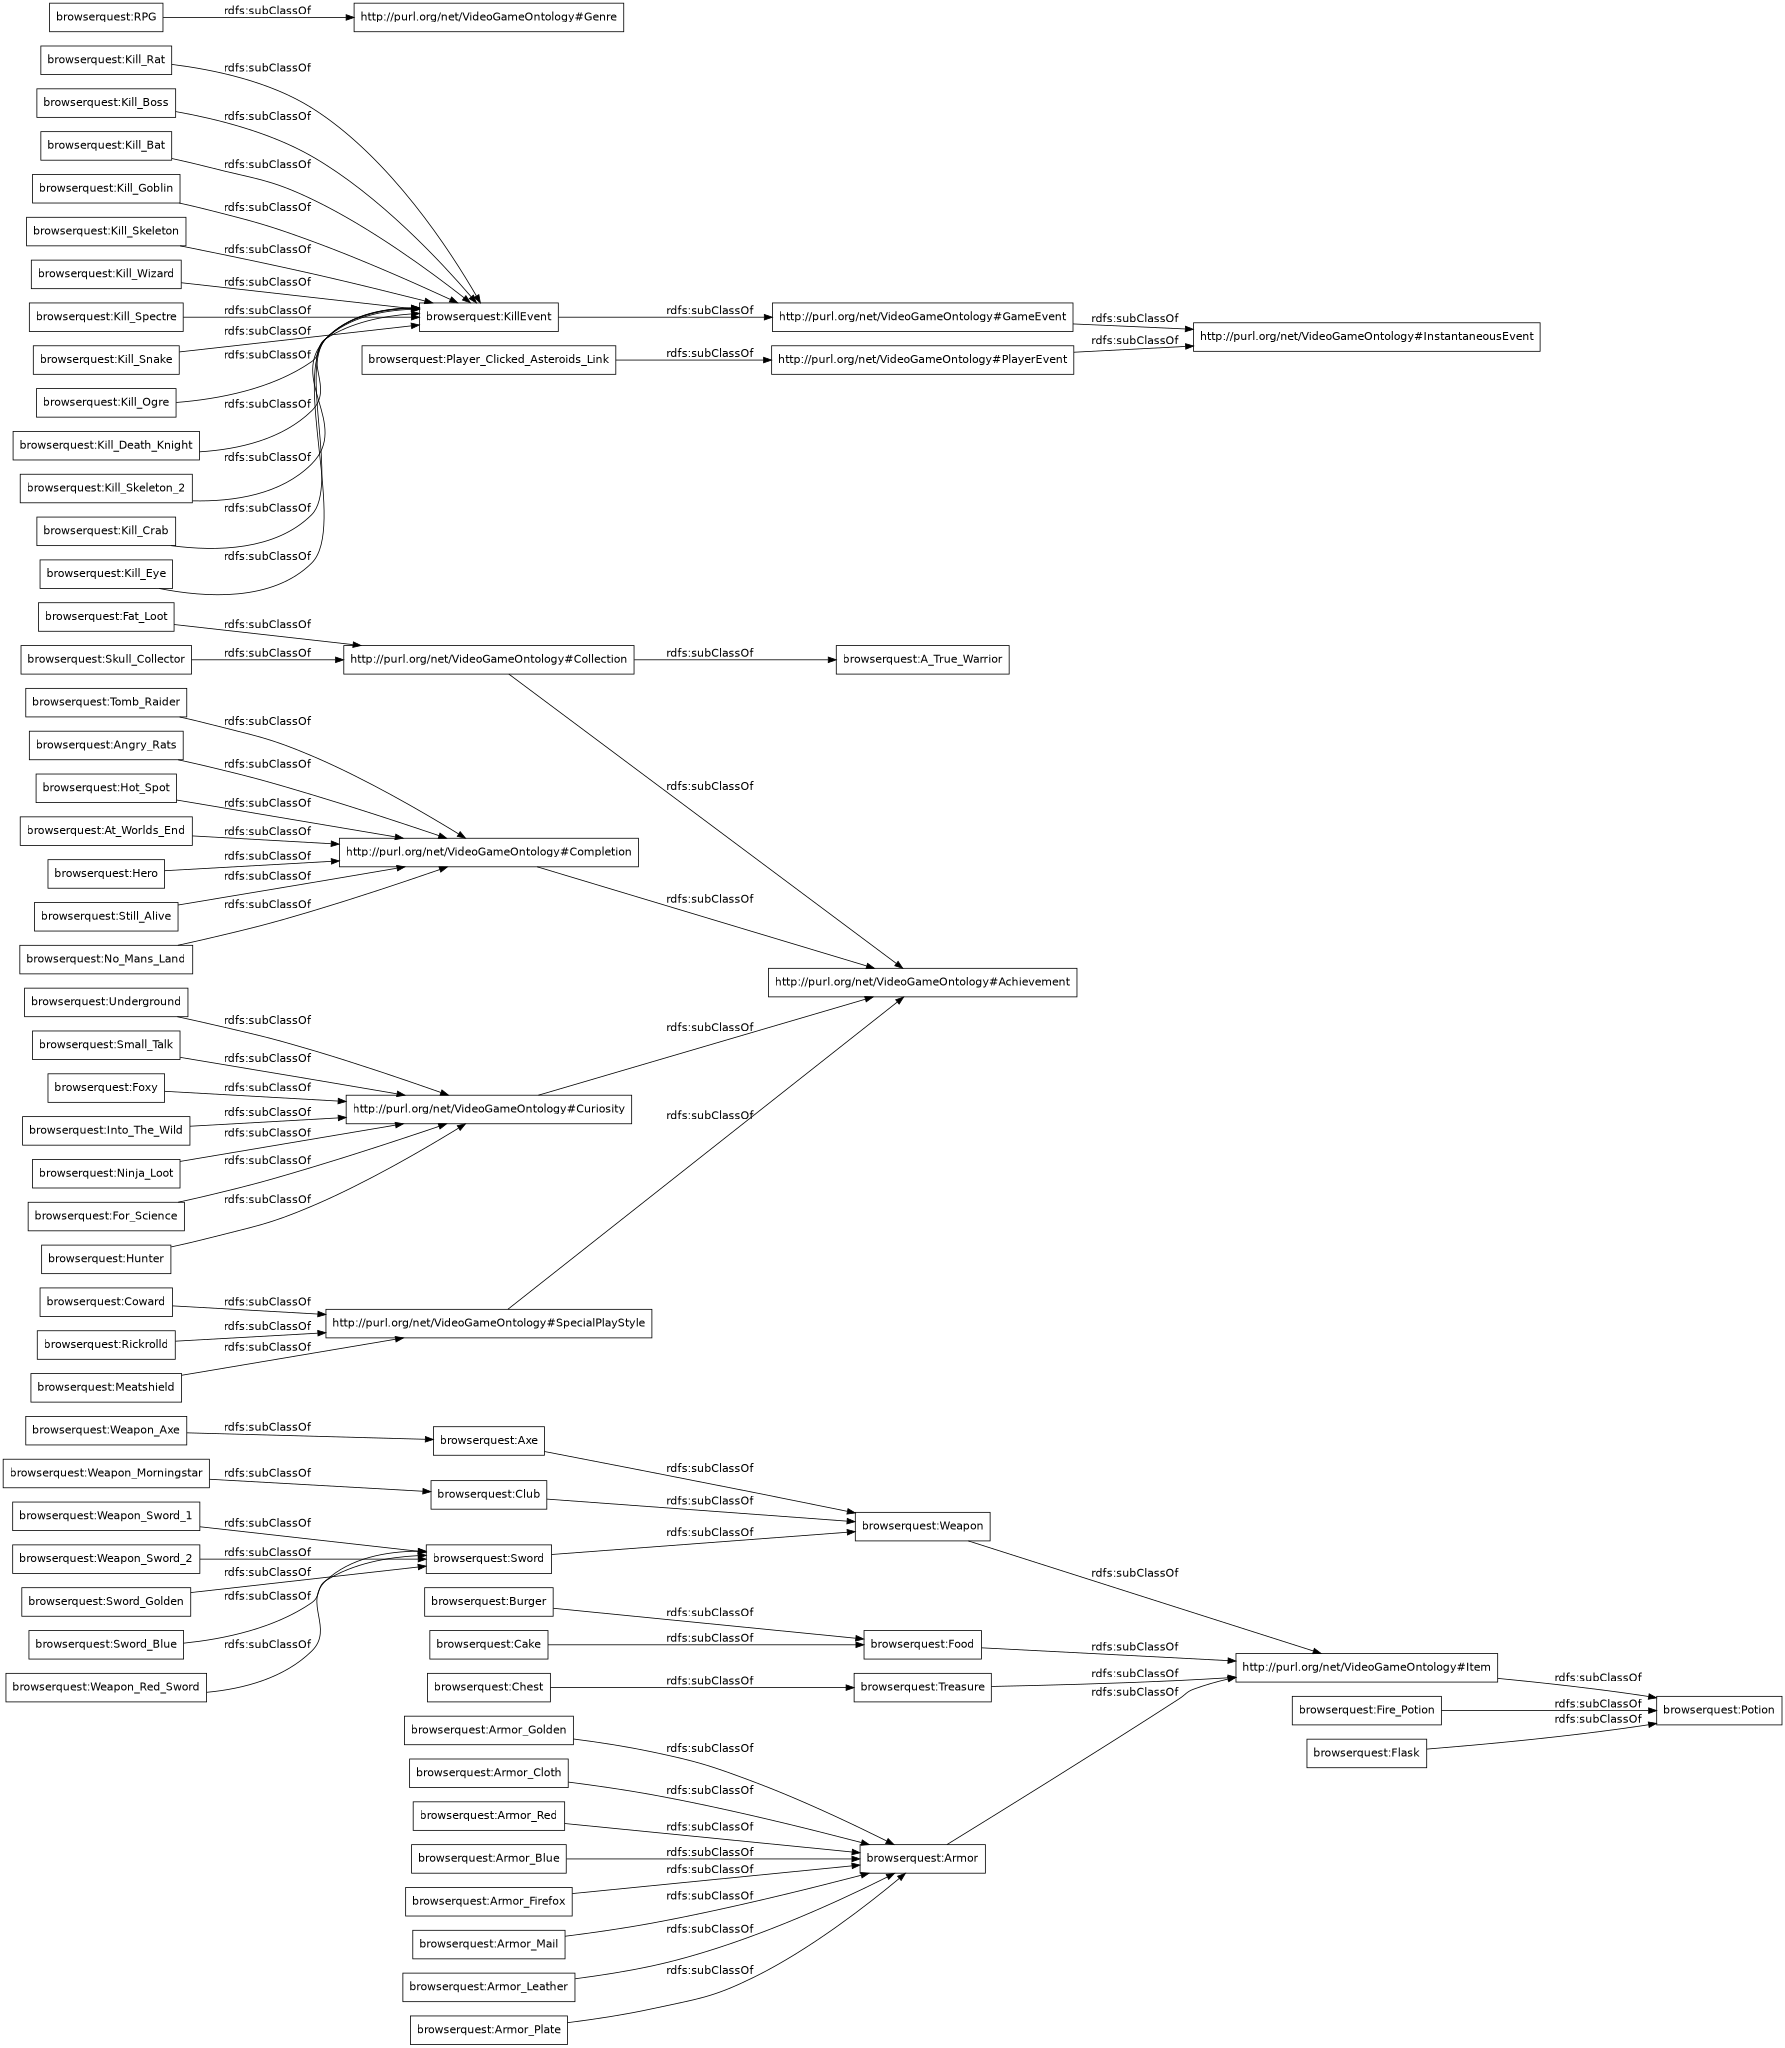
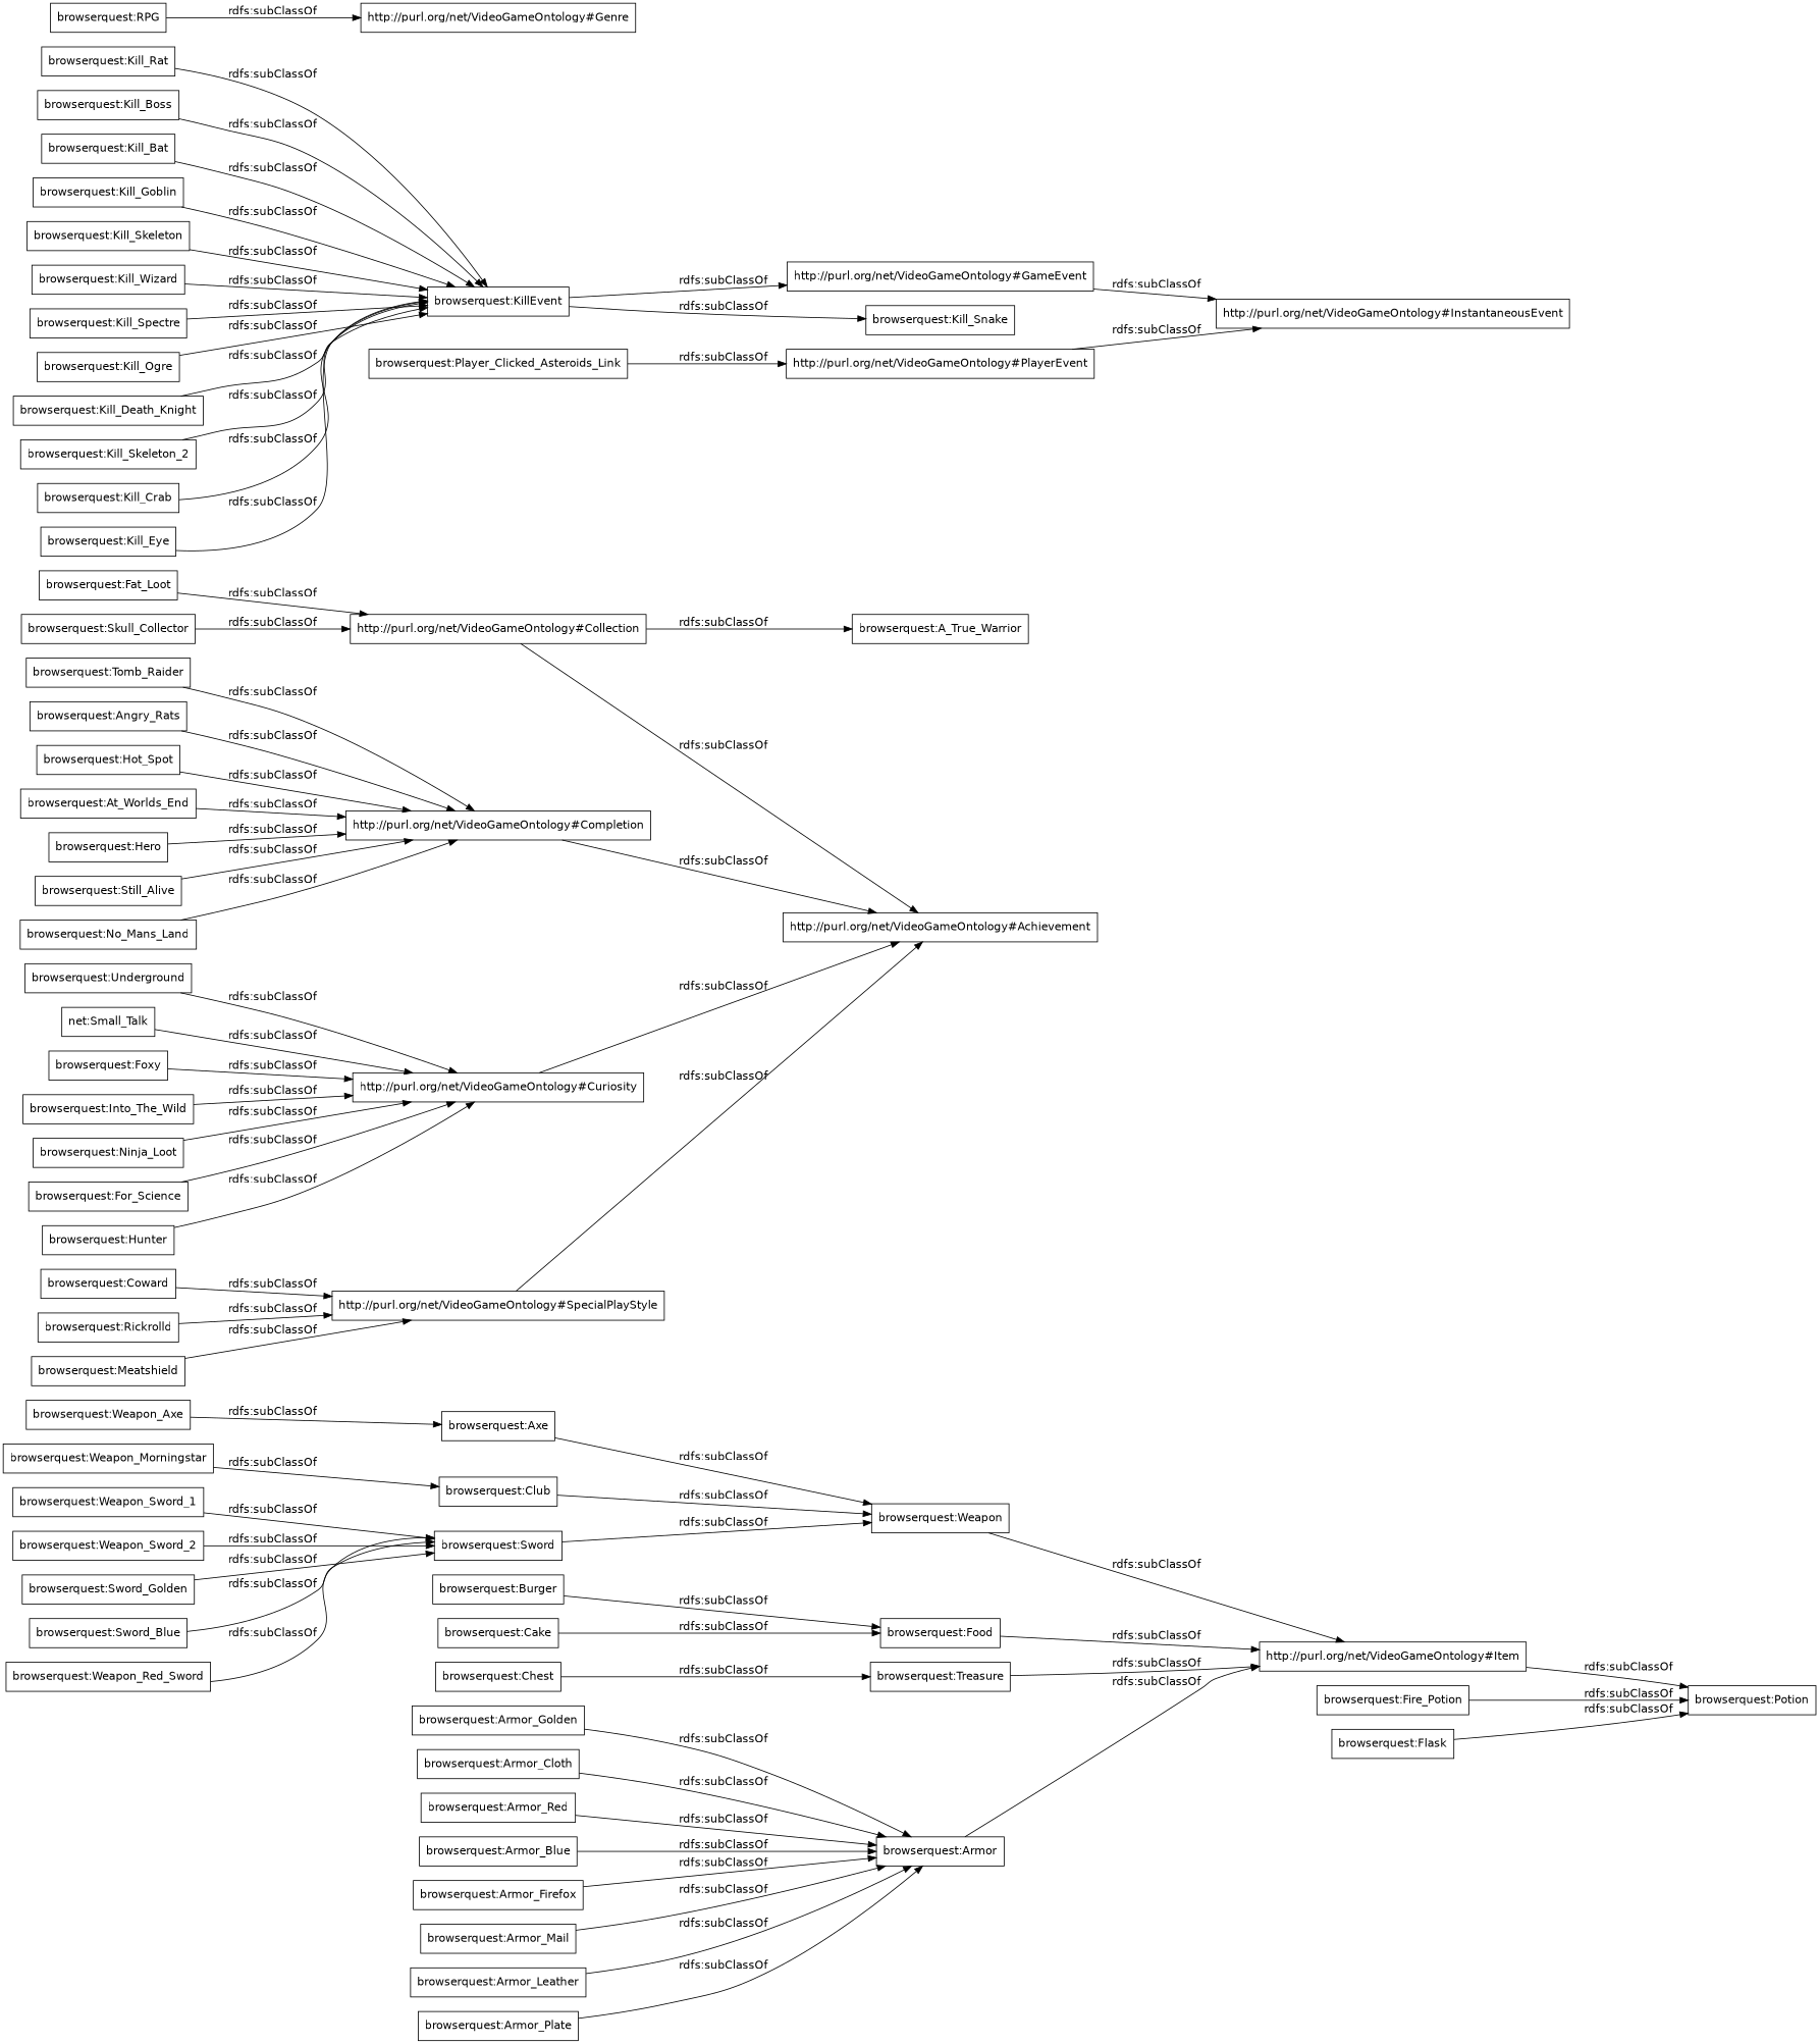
  digraph {
    fontname="DejaVu Sans"
    rankdir=LR
    node [color=black fontname="DejaVu Sans" shape=rectangle]
    edge [fontname="DejaVu Sans"]
    "browserquest:Armor_Golden"
    "browserquest:Armor"
    "http://purl.org/net/VideoGameOntology#Item"
    "browserquest:Fat_Loot"
    "http://purl.org/net/VideoGameOntology#Collection"
    "http://purl.org/net/VideoGameOntology#Achievement"
    "browserquest:A_True_Warrior"
    "browserquest:Kill_Rat"
    "browserquest:KillEvent"
    "http://purl.org/net/VideoGameOntology#GameEvent"
    "browserquest:Weapon_Sword_1"
    "browserquest:Sword"
    "browserquest:Weapon"
    "browserquest:Kill_Boss"
    "browserquest:Armor_Plate"
    "browserquest:Kill_Bat"
    "browserquest:Tomb_Raider"
    "http://purl.org/net/VideoGameOntology#Completion"
    "browserquest:Angry_Rats"
    "browserquest:Armor_Cloth"
    "browserquest:Fire_Potion"
    "browserquest:Potion"
    "browserquest:Kill_Goblin"
    "browserquest:Underground"
    "http://purl.org/net/VideoGameOntology#Curiosity"
    "browserquest:Coward"
    "http://purl.org/net/VideoGameOntology#SpecialPlayStyle"
    "browserquest:Weapon_Sword_2"
    "browserquest:Rickrolld"
    "browserquest:Kill_Skeleton"
    "browserquest:Armor_Red"
    "browserquest:Hot_Spot"
    "browserquest:Weapon_Axe"
    "browserquest:Axe"
-   "browserquest:Small_Talk"
+   "browserquest:Small_Talk" [label="net:Small_Talk"]
    "browserquest:At_Worlds_End"
    "browserquest:Kill_Wizard"
    "browserquest:RPG"
    "http://purl.org/net/VideoGameOntology#Genre"
    "browserquest:Sword_Golden"
    "browserquest:Food"
    "browserquest:Kill_Spectre"
    "browserquest:Foxy"
    "browserquest:Club"
    "browserquest:Player_Clicked_Asteroids_Link"
    "http://purl.org/net/VideoGameOntology#PlayerEvent"
    "http://purl.org/net/VideoGameOntology#InstantaneousEvent"
    "browserquest:Flask"
    "browserquest:Kill_Snake"
    "browserquest:Weapon_Morningstar"
    "browserquest:Into_The_Wild"
    "browserquest:Kill_Ogre"
    "browserquest:Kill_Death_Knight"
    "browserquest:Chest"
    "browserquest:Treasure"
    "browserquest:Ninja_Loot"
    "browserquest:Armor_Blue"
    "browserquest:Hero"
    "browserquest:Sword_Blue"
    "browserquest:Still_Alive"
    "browserquest:Skull_Collector"
    "browserquest:Kill_Skeleton_2"
    "browserquest:Burger"
    "browserquest:Armor_Firefox"
    "browserquest:Cake"
    "browserquest:Armor_Mail"
    "browserquest:For_Science"
    "browserquest:Meatshield"
    "browserquest:Kill_Crab"
    "browserquest:Weapon_Red_Sword"
    "browserquest:Armor_Leather"
    "browserquest:Kill_Eye"
    "browserquest:Hunter"
    "browserquest:No_Mans_Land"
    "browserquest:Armor_Golden" -> "browserquest:Armor" [label="rdfs:subClassOf"]
    "browserquest:Armor" -> "http://purl.org/net/VideoGameOntology#Item" [label="rdfs:subClassOf"]
    "http://purl.org/net/VideoGameOntology#Item" -> "browserquest:Potion" [label="rdfs:subClassOf"]
    "browserquest:Fat_Loot" -> "http://purl.org/net/VideoGameOntology#Collection" [label="rdfs:subClassOf"]
    "http://purl.org/net/VideoGameOntology#Collection" -> "http://purl.org/net/VideoGameOntology#Achievement" [label="rdfs:subClassOf"]
    "http://purl.org/net/VideoGameOntology#Collection" -> "browserquest:A_True_Warrior" [label="rdfs:subClassOf"]
    "browserquest:Kill_Rat" -> "browserquest:KillEvent" [label="rdfs:subClassOf"]
    "browserquest:KillEvent" -> "http://purl.org/net/VideoGameOntology#GameEvent" [label="rdfs:subClassOf"]
    "http://purl.org/net/VideoGameOntology#GameEvent" -> "http://purl.org/net/VideoGameOntology#InstantaneousEvent" [label="rdfs:subClassOf"]
    "browserquest:Weapon_Sword_1" -> "browserquest:Sword" [label="rdfs:subClassOf"]
    "browserquest:Sword" -> "browserquest:Weapon" [label="rdfs:subClassOf"]
    "browserquest:Weapon" -> "http://purl.org/net/VideoGameOntology#Item" [label="rdfs:subClassOf"]
    "browserquest:Kill_Boss" -> "browserquest:KillEvent" [label="rdfs:subClassOf"]
    "browserquest:Armor_Plate" -> "browserquest:Armor" [label="rdfs:subClassOf"]
    "browserquest:Kill_Bat" -> "browserquest:KillEvent" [label="rdfs:subClassOf"]
    "browserquest:Tomb_Raider" -> "http://purl.org/net/VideoGameOntology#Completion" [label="rdfs:subClassOf"]
    "http://purl.org/net/VideoGameOntology#Completion" -> "http://purl.org/net/VideoGameOntology#Achievement" [label="rdfs:subClassOf"]
    "browserquest:Angry_Rats" -> "http://purl.org/net/VideoGameOntology#Completion" [label="rdfs:subClassOf"]
    "browserquest:Armor_Cloth" -> "browserquest:Armor" [label="rdfs:subClassOf"]
    "browserquest:Fire_Potion" -> "browserquest:Potion" [label="rdfs:subClassOf"]
    "browserquest:Kill_Goblin" -> "browserquest:KillEvent" [label="rdfs:subClassOf"]
    "browserquest:Underground" -> "http://purl.org/net/VideoGameOntology#Curiosity" [label="rdfs:subClassOf"]
    "http://purl.org/net/VideoGameOntology#Curiosity" -> "http://purl.org/net/VideoGameOntology#Achievement" [label="rdfs:subClassOf"]
    "browserquest:Coward" -> "http://purl.org/net/VideoGameOntology#SpecialPlayStyle" [label="rdfs:subClassOf"]
    "http://purl.org/net/VideoGameOntology#SpecialPlayStyle" -> "http://purl.org/net/VideoGameOntology#Achievement" [label="rdfs:subClassOf"]
    "browserquest:Weapon_Sword_2" -> "browserquest:Sword" [label="rdfs:subClassOf"]
    "browserquest:Rickrolld" -> "http://purl.org/net/VideoGameOntology#SpecialPlayStyle" [label="rdfs:subClassOf"]
    "browserquest:Kill_Skeleton" -> "browserquest:KillEvent" [label="rdfs:subClassOf"]
    "browserquest:Armor_Red" -> "browserquest:Armor" [label="rdfs:subClassOf"]
    "browserquest:Hot_Spot" -> "http://purl.org/net/VideoGameOntology#Completion" [label="rdfs:subClassOf"]
    "browserquest:Weapon_Axe" -> "browserquest:Axe" [label="rdfs:subClassOf"]
    "browserquest:Axe" -> "browserquest:Weapon" [label="rdfs:subClassOf"]
    "browserquest:Small_Talk" -> "http://purl.org/net/VideoGameOntology#Curiosity" [label="rdfs:subClassOf"]
    "browserquest:At_Worlds_End" -> "http://purl.org/net/VideoGameOntology#Completion" [label="rdfs:subClassOf"]
    "browserquest:Kill_Wizard" -> "browserquest:KillEvent" [label="rdfs:subClassOf"]
    "browserquest:RPG" -> "http://purl.org/net/VideoGameOntology#Genre" [label="rdfs:subClassOf"]
    "browserquest:Sword_Golden" -> "browserquest:Sword" [label="rdfs:subClassOf"]
    "browserquest:Food" -> "http://purl.org/net/VideoGameOntology#Item" [label="rdfs:subClassOf"]
    "browserquest:Kill_Spectre" -> "browserquest:KillEvent" [label="rdfs:subClassOf"]
    "browserquest:Foxy" -> "http://purl.org/net/VideoGameOntology#Curiosity" [label="rdfs:subClassOf"]
    "browserquest:Club" -> "browserquest:Weapon" [label="rdfs:subClassOf"]
    "browserquest:Player_Clicked_Asteroids_Link" -> "http://purl.org/net/VideoGameOntology#PlayerEvent" [label="rdfs:subClassOf"]
    "http://purl.org/net/VideoGameOntology#PlayerEvent" -> "http://purl.org/net/VideoGameOntology#InstantaneousEvent" [label="rdfs:subClassOf"]
    "browserquest:Flask" -> "browserquest:Potion" [label="rdfs:subClassOf"]
-   "browserquest:Kill_Snake" -> "browserquest:KillEvent" [label="rdfs:subClassOf"]
+   "browserquest:KillEvent" -> "browserquest:Kill_Snake" [label="rdfs:subClassOf"]
    "browserquest:Weapon_Morningstar" -> "browserquest:Club" [label="rdfs:subClassOf"]
    "browserquest:Into_The_Wild" -> "http://purl.org/net/VideoGameOntology#Curiosity" [label="rdfs:subClassOf"]
    "browserquest:Kill_Ogre" -> "browserquest:KillEvent" [label="rdfs:subClassOf"]
    "browserquest:Kill_Death_Knight" -> "browserquest:KillEvent" [label="rdfs:subClassOf"]
    "browserquest:Chest" -> "browserquest:Treasure" [label="rdfs:subClassOf"]
    "browserquest:Treasure" -> "http://purl.org/net/VideoGameOntology#Item" [label="rdfs:subClassOf"]
    "browserquest:Ninja_Loot" -> "http://purl.org/net/VideoGameOntology#Curiosity" [label="rdfs:subClassOf"]
    "browserquest:Armor_Blue" -> "browserquest:Armor" [label="rdfs:subClassOf"]
    "browserquest:Hero" -> "http://purl.org/net/VideoGameOntology#Completion" [label="rdfs:subClassOf"]
    "browserquest:Sword_Blue" -> "browserquest:Sword" [label="rdfs:subClassOf"]
    "browserquest:Still_Alive" -> "http://purl.org/net/VideoGameOntology#Completion" [label="rdfs:subClassOf"]
    "browserquest:Skull_Collector" -> "http://purl.org/net/VideoGameOntology#Collection" [label="rdfs:subClassOf"]
    "browserquest:Kill_Skeleton_2" -> "browserquest:KillEvent" [label="rdfs:subClassOf"]
    "browserquest:Burger" -> "browserquest:Food" [label="rdfs:subClassOf"]
    "browserquest:Armor_Firefox" -> "browserquest:Armor" [label="rdfs:subClassOf"]
    "browserquest:Cake" -> "browserquest:Food" [label="rdfs:subClassOf"]
    "browserquest:Armor_Mail" -> "browserquest:Armor" [label="rdfs:subClassOf"]
    "browserquest:For_Science" -> "http://purl.org/net/VideoGameOntology#Curiosity" [label="rdfs:subClassOf"]
    "browserquest:Meatshield" -> "http://purl.org/net/VideoGameOntology#SpecialPlayStyle" [label="rdfs:subClassOf"]
    "browserquest:Kill_Crab" -> "browserquest:KillEvent" [label="rdfs:subClassOf"]
    "browserquest:Weapon_Red_Sword" -> "browserquest:Sword" [label="rdfs:subClassOf"]
    "browserquest:Armor_Leather" -> "browserquest:Armor" [label="rdfs:subClassOf"]
    "browserquest:Kill_Eye" -> "browserquest:KillEvent" [label="rdfs:subClassOf"]
    "browserquest:Hunter" -> "http://purl.org/net/VideoGameOntology#Curiosity" [label="rdfs:subClassOf"]
    "browserquest:No_Mans_Land" -> "http://purl.org/net/VideoGameOntology#Completion" [label="rdfs:subClassOf"]
  }
